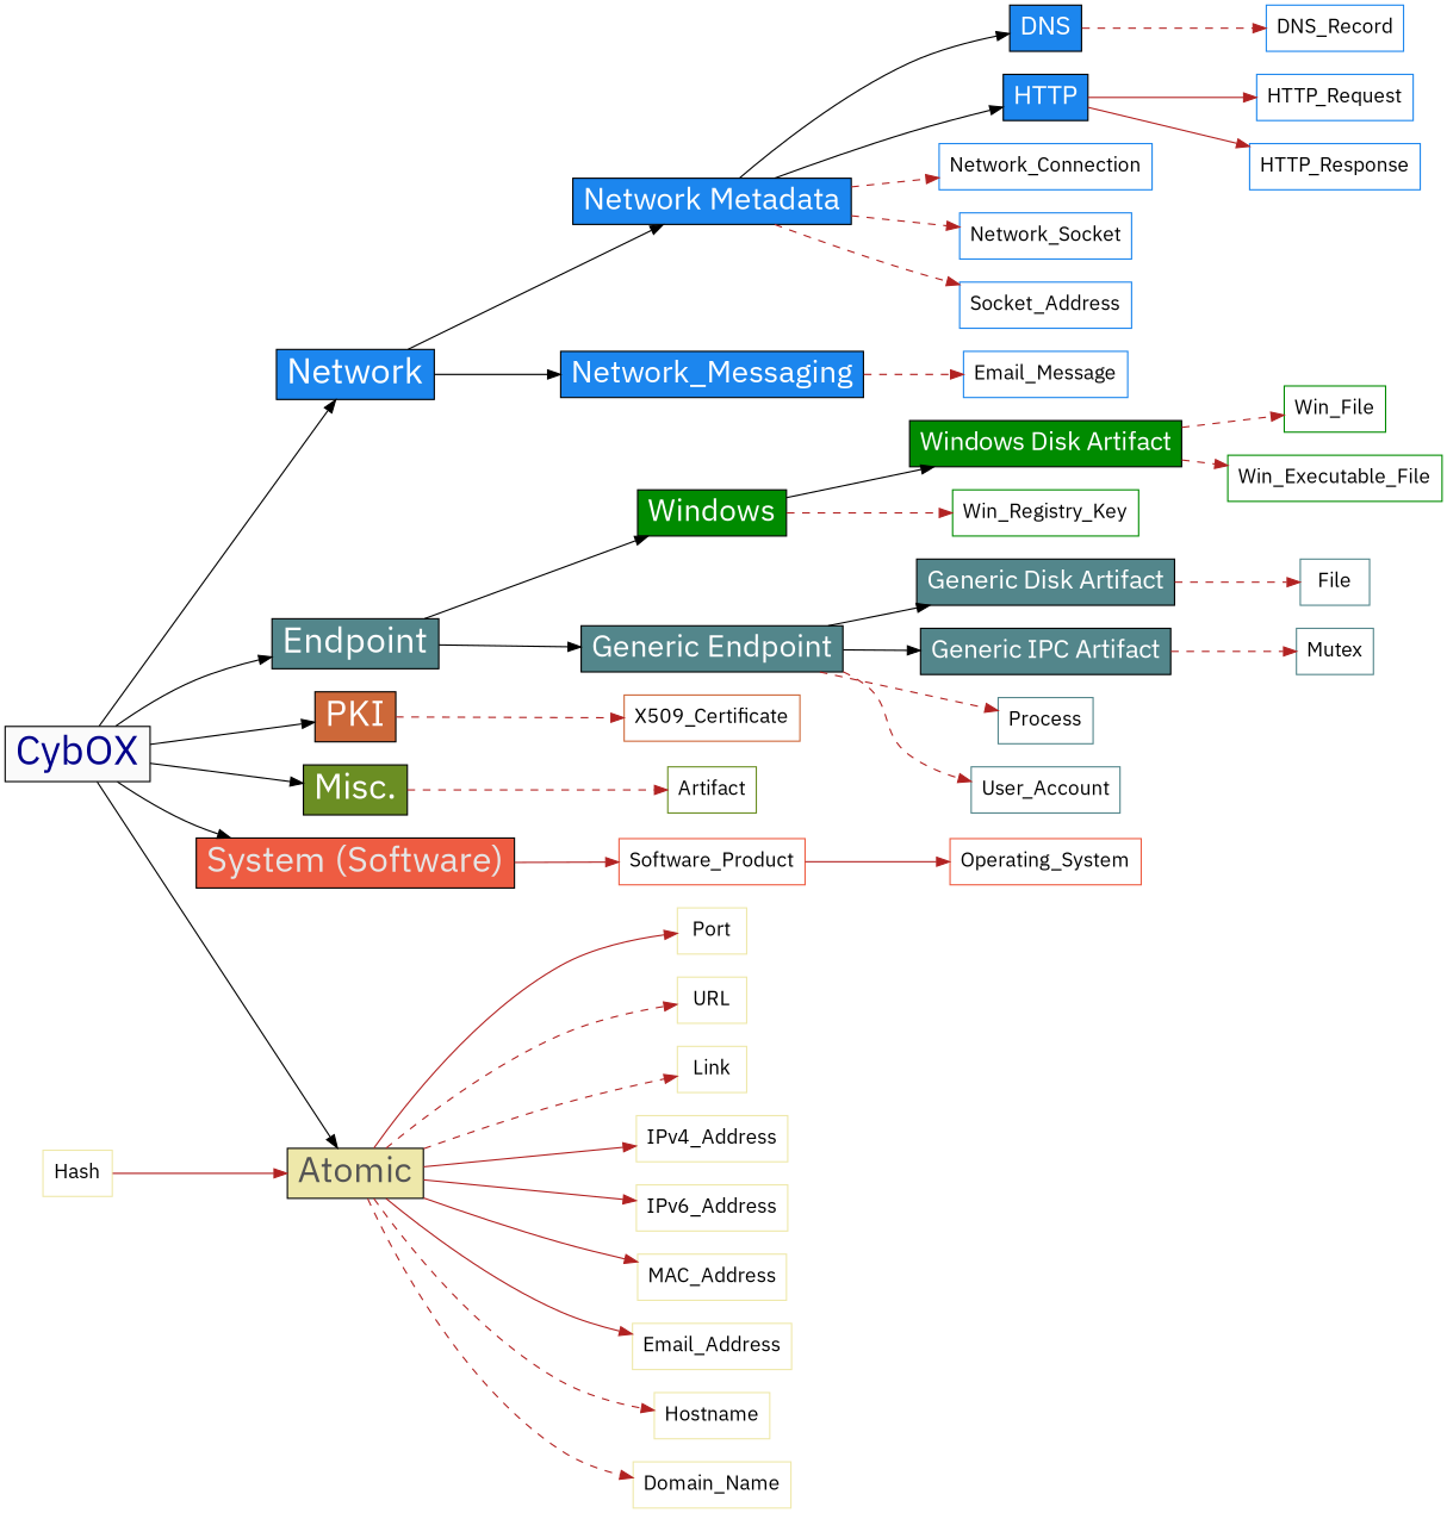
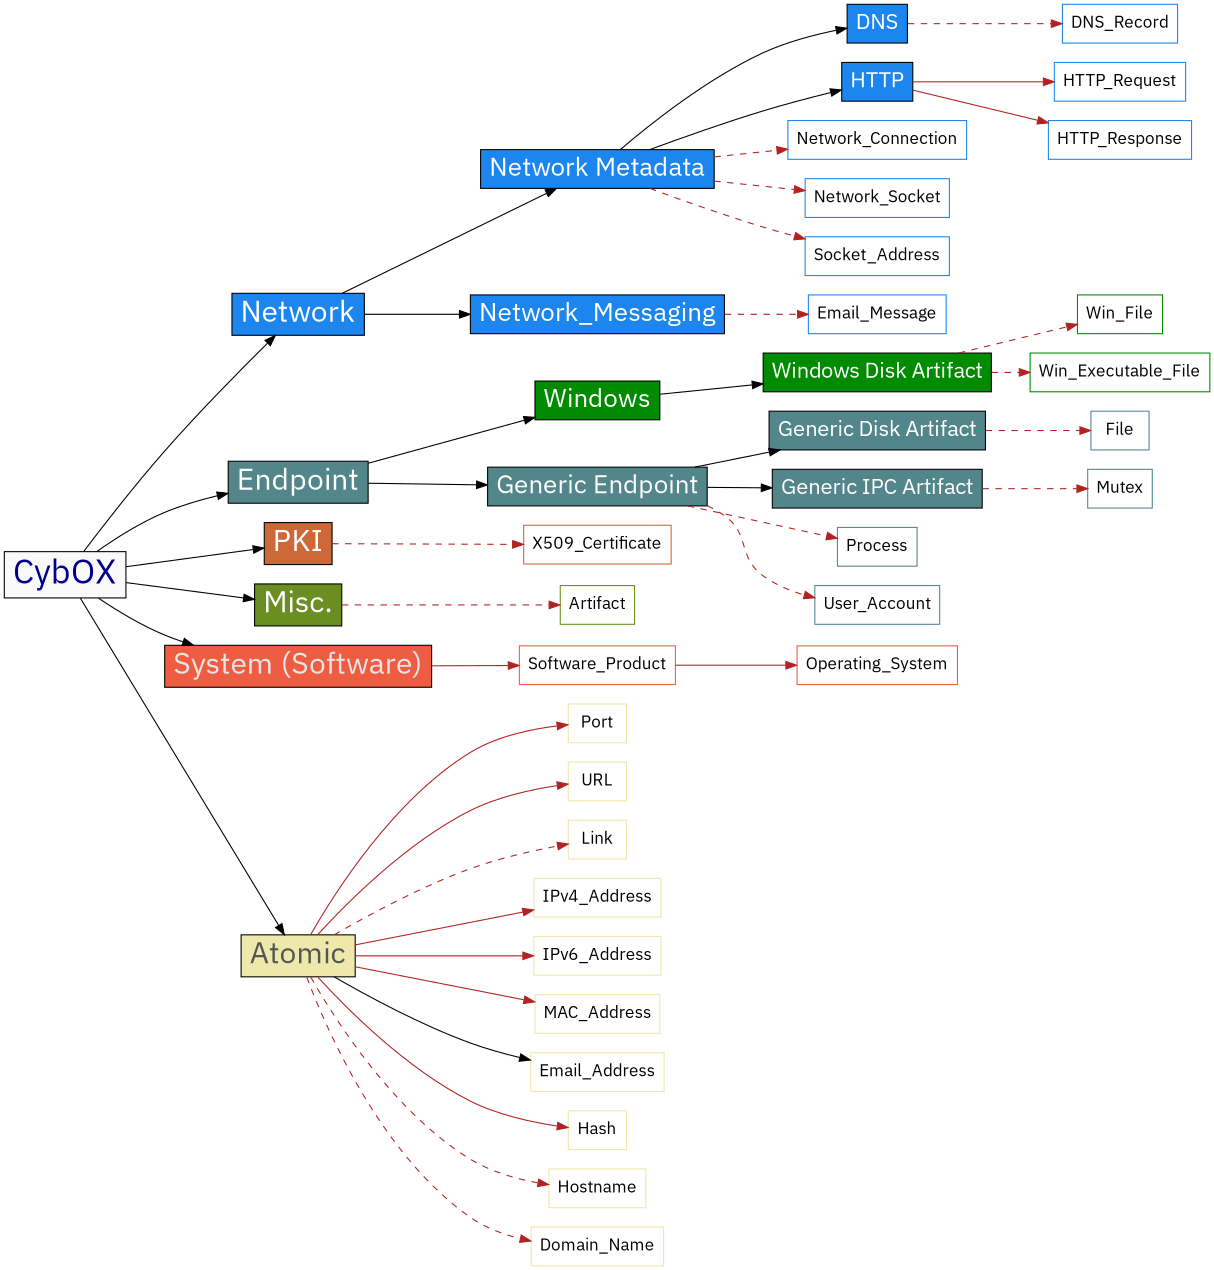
  digraph {
    fontname="IBM Plex Sans"
    rankdir=LR
    node [fontname="IBM Plex Sans" fontsize=16 shape=box]
    edge [fontname="IBM Plex Sans" color=firebrick]
    CybOX [fillcolor=grey98 fontcolor=blue4 fontsize=32 style=filled]
    Network [fillcolor=dodgerblue2 fontcolor=grey100 fontsize=28 style=filled]
    Endpoint [fillcolor=cadetblue4 fontcolor=grey100 fontsize=28 style=filled]
    PKI [fillcolor=sienna3 fontcolor=grey100 fontsize=28 style=filled]
    n5 [fillcolor=olivedrab fontcolor=grey100 fontsize=28 label="Misc." style=filled]
    n6 [fillcolor=tomato2 fontcolor=grey90 fontsize=28 label="System (Software)" style=filled]
    Atomic [fillcolor=palegoldenrod fontcolor=grey33 fontsize=28 style=filled]
    n8 [fillcolor=dodgerblue2 fontcolor=grey100 fontsize=24 label="Network Metadata" style=filled]
    Network_Messaging [fillcolor=dodgerblue2 fontcolor=grey100 fontsize=24 style=filled]
    Windows [fillcolor=green4 fontcolor=grey100 fontsize=24 style=filled]
    n11 [fillcolor=cadetblue4 fontcolor=grey100 fontsize=24 label="Generic Endpoint" style=filled]
    X509_Certificate [color=sienna3]
    Artifact [color=olivedrab]
    Software_Product [color=tomato2]
    Port [color=palegoldenrod]
    URL [color=palegoldenrod]
    Link [color=palegoldenrod]
    IPv4_Address [color=palegoldenrod]
    IPv6_Address [color=palegoldenrod]
    MAC_Address [color=palegoldenrod]
    Email_Address [color=palegoldenrod]
    Hash [color=palegoldenrod]
    Hostname [color=palegoldenrod]
    Domain_Name [color=palegoldenrod]
    DNS [fillcolor=dodgerblue2 fontcolor=grey100 fontsize=20 style=filled]
    HTTP [fillcolor=dodgerblue2 fontcolor=grey100 fontsize=20 style=filled]
    Network_Connection [color=dodgerblue2]
    Network_Socket [color=dodgerblue2]
    Socket_Address [color=dodgerblue2]
    Email_Message [color=dodgerblue2]
    DNS_Record [color=dodgerblue2]
    HTTP_Request [color=dodgerblue2]
    HTTP_Response [color=dodgerblue2]
    n34 [fillcolor=green4 fontcolor=grey100 fontsize=20 label="Windows Disk Artifact" style=filled]
-   Win_Registry_Key [color=green4]
    n36 [fillcolor=cadetblue4 fontcolor=grey100 fontsize=20 label="Generic Disk Artifact" style=filled]
    n37 [fillcolor=cadetblue4 fontcolor=grey100 fontsize=20 label="Generic IPC Artifact" style=filled]
    Process [color=cadetblue4]
    User_Account [color=cadetblue4]
    Operating_System [color=tomato2]
    Win_File [color=green4]
    Win_Executable_File [color=green4]
    File [color=cadetblue4]
    Mutex [color=cadetblue4]
    CybOX -> Network [color=""]
    CybOX -> Endpoint [color=""]
    CybOX -> PKI [color=""]
    CybOX -> n5 [color=""]
    CybOX -> n6 [color=""]
    CybOX -> Atomic [color=""]
    Network -> n8 [color=""]
    Network -> Network_Messaging [color=""]
    Endpoint -> Windows [color=""]
    Endpoint -> n11 [color=""]
    PKI -> X509_Certificate [style=dashed]
    n5 -> Artifact [style=dashed]
    n6 -> Software_Product
    Atomic -> Port [style=solid]
-   Atomic -> URL [style=dashed]
+   Atomic -> URL
    Atomic -> Link [style=dashed]
    Atomic -> IPv4_Address
    Atomic -> IPv6_Address
    Atomic -> MAC_Address
-   Atomic -> Email_Address
-   Hash -> Atomic
+   Atomic -> Email_Address [color=black]
+   Atomic -> Hash
    Atomic -> Hostname [style=dashed]
    Atomic -> Domain_Name [style=dashed]
    n8 -> DNS [color=""]
    n8 -> HTTP [color=""]
    n8 -> Network_Connection [style=dashed]
    n8 -> Network_Socket [style=dashed]
    n8 -> Socket_Address [style=dashed]
    Network_Messaging -> Email_Message [style=dashed]
    Windows -> n34 [color=""]
-   Windows -> Win_Registry_Key [style=dashed]
    n11 -> n36 [color=""]
    n11 -> n37 [color=""]
    n11 -> Process [style=dashed]
    n11 -> User_Account [style=dashed]
    Software_Product -> Operating_System
    DNS -> DNS_Record [style=dashed]
    HTTP -> HTTP_Request
    HTTP -> HTTP_Response
    n34 -> Win_File [style=dashed]
    n34 -> Win_Executable_File [style=dashed]
    n36 -> File [style=dashed]
    n37 -> Mutex [style=dashed]
  }
